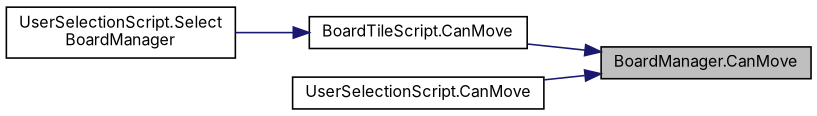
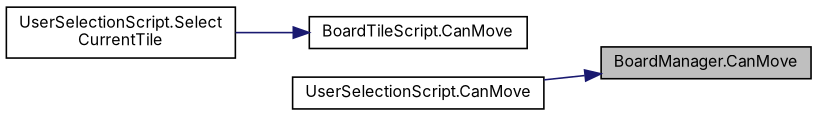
  digraph {
    fontname=Inter
    rankdir=RL
    node [color=black fillcolor=white fontname=Inter fontsize=10 shape=record style=filled]
    edge [color=midnightblue dir=back fontname=Inter fontsize=10 labelfontname=Helvetica labelfontsize=10 style=solid]
    n1 [fillcolor=grey75 fontcolor=black height=0.2 label="BoardManager.CanMove" width=0.4]
    n2 [height=0.2 label="BoardTileScript.CanMove" width=0.4]
    n3 [height=0.2 label="UserSelectionScript.CanMove" width=0.4]
-   n4 [height=0.2 label="UserSelectionScript.Select\lBoardManager" width=0.4]
-   n1 -> n2
+   n4 [height=0.2 label="UserSelectionScript.Select\lCurrentTile" width=0.4]
    n1 -> n3
    n2 -> n4
  }
